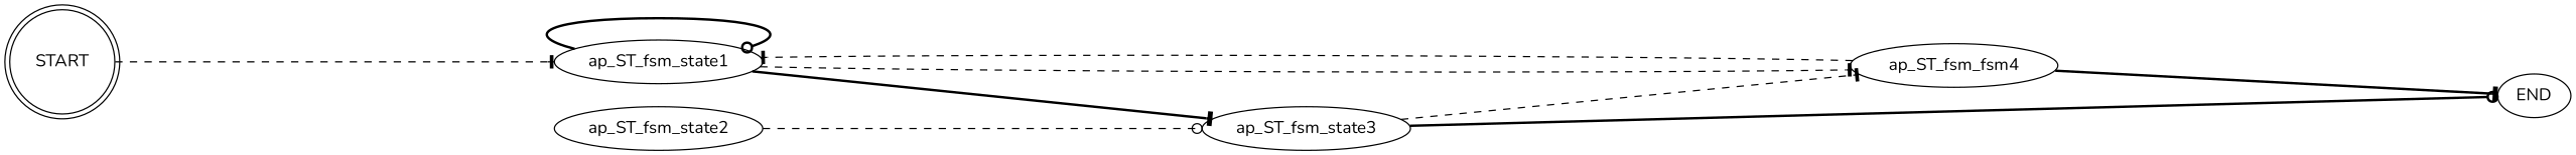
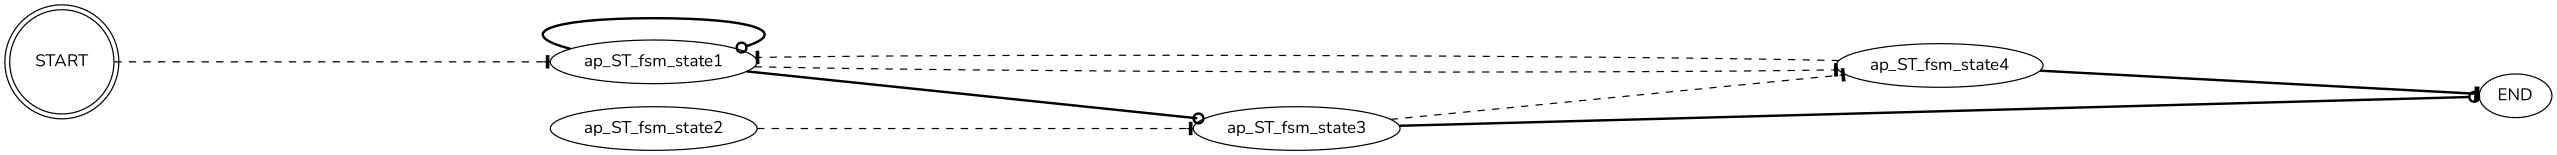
  digraph {
    fontname=Nunito
    rankdir=LR
    ranksep=5.0
    node [fontname=Nunito]
    edge [arrowhead=tee color=black fontname=Nunito style=dashed]
    START [shape=doublecircle]
    ap_ST_fsm_state1
-   ap_ST_fsm_state4 [label=ap_ST_fsm_fsm4]
+   ap_ST_fsm_state4
    ap_ST_fsm_state3
    END
    ap_ST_fsm_state2
    START -> ap_ST_fsm_state1
    ap_ST_fsm_state1 -> ap_ST_fsm_state1 [arrowhead=odot style=bold]
    ap_ST_fsm_state1 -> ap_ST_fsm_state4
-   ap_ST_fsm_state1 -> ap_ST_fsm_state3 [style=bold]
+   ap_ST_fsm_state1 -> ap_ST_fsm_state3 [arrowhead=odot style=bold]
    ap_ST_fsm_state4 -> ap_ST_fsm_state1
    ap_ST_fsm_state4 -> END [style=bold]
    ap_ST_fsm_state3 -> ap_ST_fsm_state4
    ap_ST_fsm_state3 -> END [arrowhead=odot style=bold]
-   ap_ST_fsm_state2 -> ap_ST_fsm_state3 [arrowhead=odot]
+   ap_ST_fsm_state2 -> ap_ST_fsm_state3
  }
